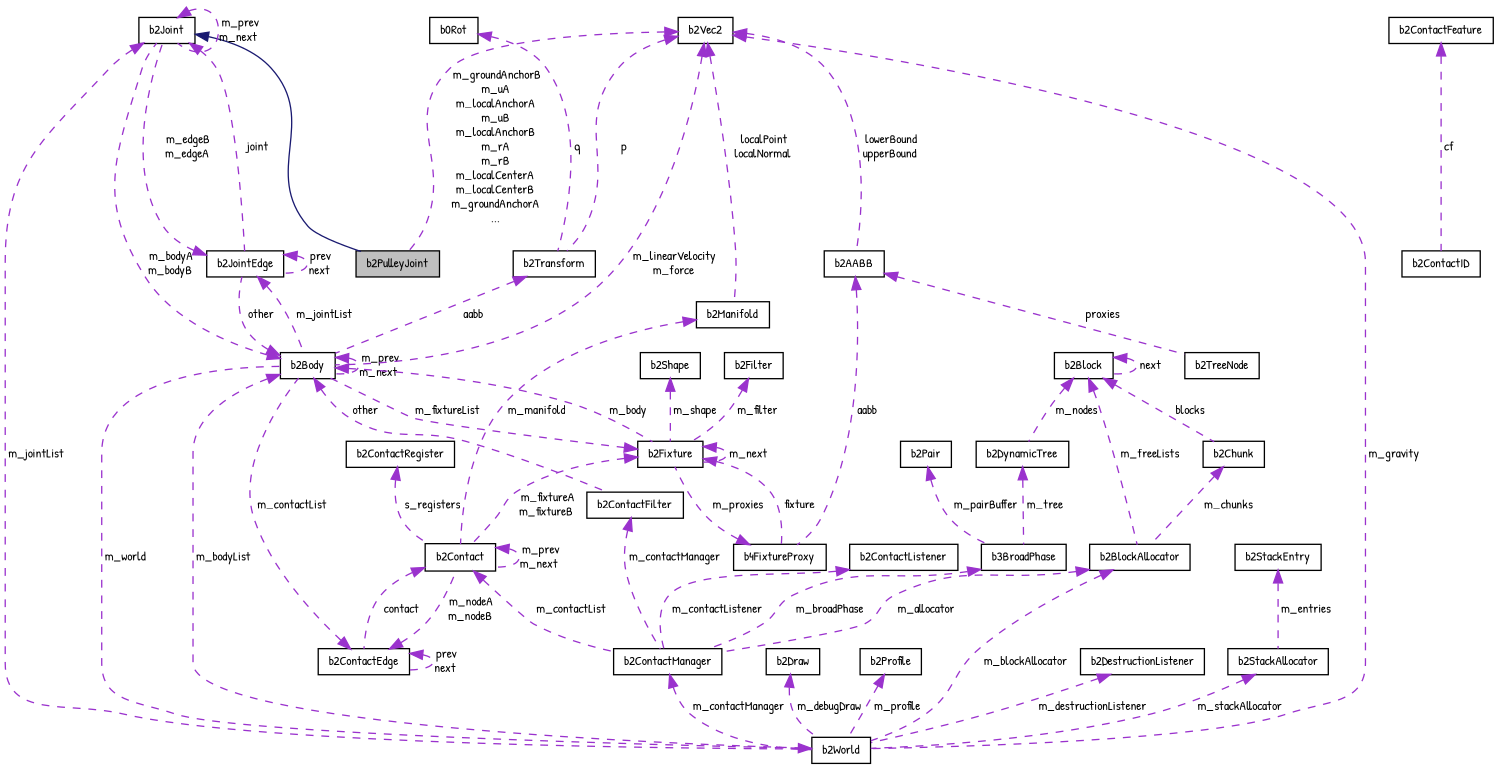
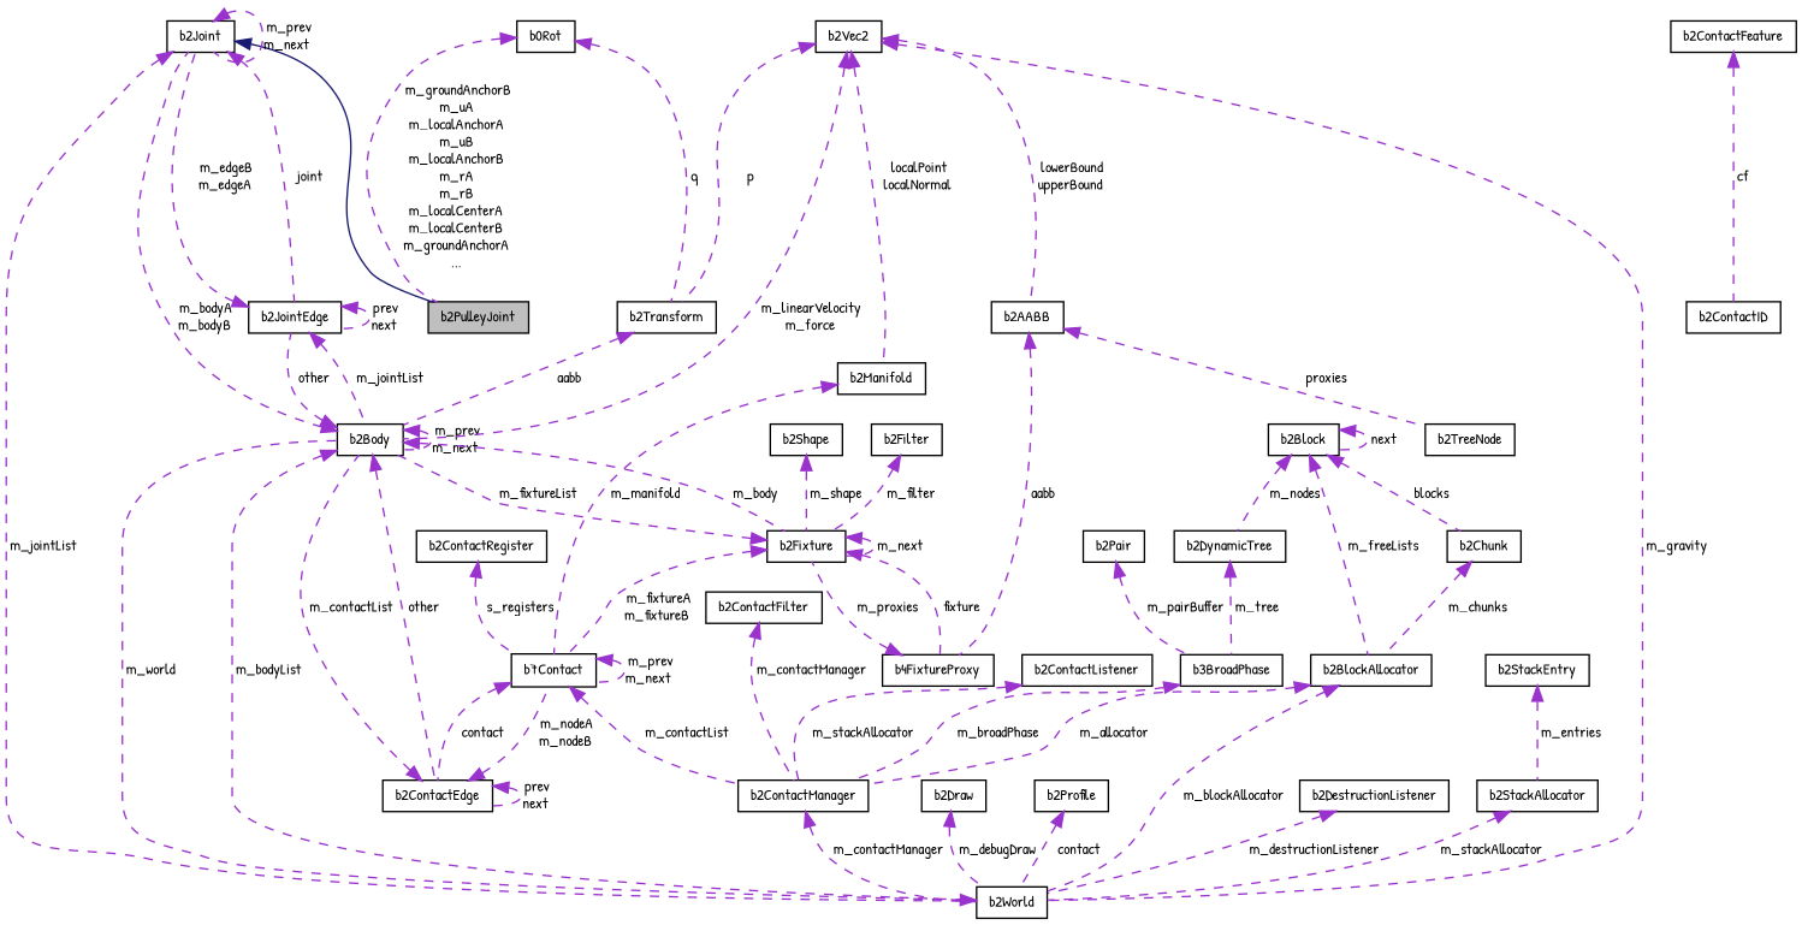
  digraph {
    fontname="Patrick Hand"
    rankdir=TB
    node [color=black fillcolor=white fontname="Patrick Hand" fontsize=10 shape=record style=filled]
    edge [color=darkorchid3 dir=back fontname="Patrick Hand" fontsize=10 labelfontname=Helvetica labelfontsize=10 style=dashed]
    n1 [fillcolor=grey75 fontcolor=black height=0.2 label=b2PulleyJoint width=0.4]
    n2 [height=0.2 label=b2Joint width=0.4]
    n3 [height=0.2 label=b2JointEdge width=0.4]
    n4 [height=0.2 label=b2World width=0.4]
    n5 [height=0.2 label=b2Body width=0.4]
    n6 [height=0.2 label=b2ContactEdge width=0.4]
    n7 [height=0.2 label=b2Fixture width=0.4]
-   n8 [height=0.2 label=b2Contact width=0.4]
+   n8 [height=0.2 label=b7Contact width=0.4]
    n9 [height=0.2 label=b4FixtureProxy width=0.4]
    n10 [height=0.2 label=b2Vec2 width=0.4]
    n11 [height=0.2 label=b2Transform width=0.4]
    n12 [height=0.2 label=b2Manifold width=0.4]
    n13 [height=0.2 label=b2AABB width=0.4]
    n14 [height=0.2 label=b2TreeNode width=0.4]
    n15 [height=0.2 label=b0Rot width=0.4]
    n16 [height=0.2 label=b2ContactManager width=0.4]
    n17 [height=0.2 label=b2ContactRegister width=0.4]
    n18 [height=0.2 label=b2ContactID width=0.4]
    n19 [height=0.2 label=b2ContactFeature width=0.4]
    n20 [height=0.2 label=b2Shape width=0.4]
    n21 [height=0.2 label=b2Filter width=0.4]
    n22 [height=0.2 label=b2Draw width=0.4]
    n23 [height=0.2 label=b2Profile width=0.4]
    n24 [height=0.2 label=b2BlockAllocator width=0.4]
    n25 [height=0.2 label=b2Block width=0.4]
    n26 [height=0.2 label=b2Chunk width=0.4]
    n27 [height=0.2 label=b2DynamicTree width=0.4]
    n28 [height=0.2 label=b2DestructionListener width=0.4]
    n29 [height=0.2 label=b3BroadPhase width=0.4]
    n30 [height=0.2 label=b2Pair width=0.4]
    n31 [height=0.2 label=b2ContactFilter width=0.4]
    n32 [height=0.2 label=b2ContactListener width=0.4]
    n33 [height=0.2 label=b2StackAllocator width=0.4]
    n34 [height=0.2 label=b2StackEntry width=0.4]
    n2 -> n1 [color=midnightblue style=solid]
    n2 -> n2 [label=" m_prev\nm_next"]
    n2 -> n3 [label=" joint"]
    n2 -> n4 [label=" m_jointList"]
    n3 -> n2 [label=" m_edgeB\nm_edgeA"]
    n3 -> n3 [label=" prev\nnext"]
    n3 -> n5 [label=" m_jointList"]
    n4 -> n5 [label=" m_world"]
    n5 -> n2 [label=" m_bodyA\nm_bodyB"]
    n5 -> n3 [label=" other"]
    n5 -> n4 [label=" m_bodyList"]
    n5 -> n5 [label=" m_prev\nm_next"]
-   n5 -> n31 [label=" other"]
+   n5 -> n6 [label=" other"]
    n5 -> n7 [label=" m_body"]
    n6 -> n5 [label=" m_contactList"]
    n6 -> n6 [label=" prev\nnext"]
    n6 -> n8 [label=" m_nodeA\nm_nodeB"]
    n7 -> n5 [label=" m_fixtureList"]
    n7 -> n7 [label=" m_next"]
    n7 -> n8 [label=" m_fixtureA\nm_fixtureB"]
    n7 -> n9 [label=" fixture"]
    n8 -> n6 [label=" contact"]
    n8 -> n8 [label=" m_prev\nm_next"]
    n8 -> n16 [label=" m_contactList"]
    n9 -> n7 [label=" m_proxies"]
-   n10 -> n1 [label=" m_groundAnchorB\nm_uA\nm_localAnchorA\nm_uB\nm_localAnchorB\nm_rA\nm_rB\nm_localCenterA\nm_localCenterB\nm_groundAnchorA\n..."]
+   n15 -> n1 [label=" m_groundAnchorB\nm_uA\nm_localAnchorA\nm_uB\nm_localAnchorB\nm_rA\nm_rB\nm_localCenterA\nm_localCenterB\nm_groundAnchorA\n..."]
    n10 -> n4 [label=" m_gravity"]
    n10 -> n5 [label=" m_linearVelocity\nm_force"]
    n10 -> n11 [label=" p"]
    n10 -> n12 [label=" localPoint\nlocalNormal"]
    n10 -> n13 [label=" lowerBound\nupperBound"]
    n11 -> n5 [label=" aabb"]
    n12 -> n8 [label=" m_manifold"]
    n13 -> n9 [label=" aabb"]
    n13 -> n14 [label=" proxies"]
    n15 -> n11 [label=" q"]
    n16 -> n4 [label=" m_contactManager"]
    n17 -> n8 [label=" s_registers"]
    n19 -> n18 [label=" cf"]
    n20 -> n7 [label=" m_shape"]
    n21 -> n7 [label=" m_filter"]
    n22 -> n4 [label=" m_debugDraw"]
-   n23 -> n4 [label=" m_profile"]
+   n23 -> n4 [label=" contact"]
    n24 -> n4 [label=" m_blockAllocator"]
    n24 -> n16 [label=" m_allocator"]
    n25 -> n24 [label=" m_freeLists"]
    n25 -> n25 [label=" next"]
    n25 -> n26 [label=" blocks"]
    n25 -> n27 [label=" m_nodes"]
    n26 -> n24 [label=" m_chunks"]
    n27 -> n29 [label=" m_tree"]
    n28 -> n4 [label=" m_destructionListener"]
    n29 -> n16 [label=" m_broadPhase"]
    n30 -> n29 [label=" m_pairBuffer"]
    n31 -> n16 [label=" m_contactManager"]
-   n32 -> n16 [label=" m_contactListener"]
+   n32 -> n16 [label=" m_stackAllocator"]
    n33 -> n4 [label=" m_stackAllocator"]
    n34 -> n33 [label=" m_entries"]
  }
